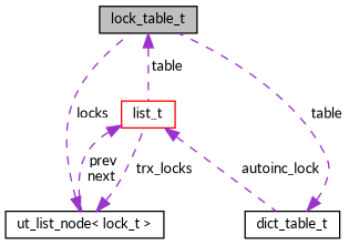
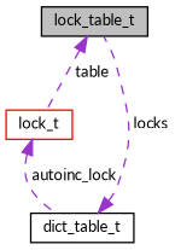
  digraph {
    fontname=Lato
    node [color=black fontname=Lato fontsize=10 shape=record]
    edge [color=darkorchid3 dir=back fontname=Lato fontsize=10 labelfontname=FreeSans labelfontsize=10 style=dashed]
    n1 [fillcolor=grey75 fontcolor=black height=0.2 label=lock_table_t style=filled width=0.4]
-   n2 [color=red height=0.2 label=list_t width=0.4]
-   n3 [height=0.2 label="ut_list_node\< lock_t \>" width=0.4]
+   n2 [color=red height=0.2 label=lock_t width=0.4]
    n4 [height=0.2 label=dict_table_t width=0.4]
    n1 -> n2 [label=" table"]
-   n2 -> n3 [label=" prev\nnext"]
    n2 -> n4 [label=" autoinc_lock"]
-   n3 -> n1 [label=" locks"]
-   n3 -> n2 [label=" trx_locks"]
-   n4 -> n1 [label=" table"]
+   n4 -> n1 [label=" locks"]
  }
